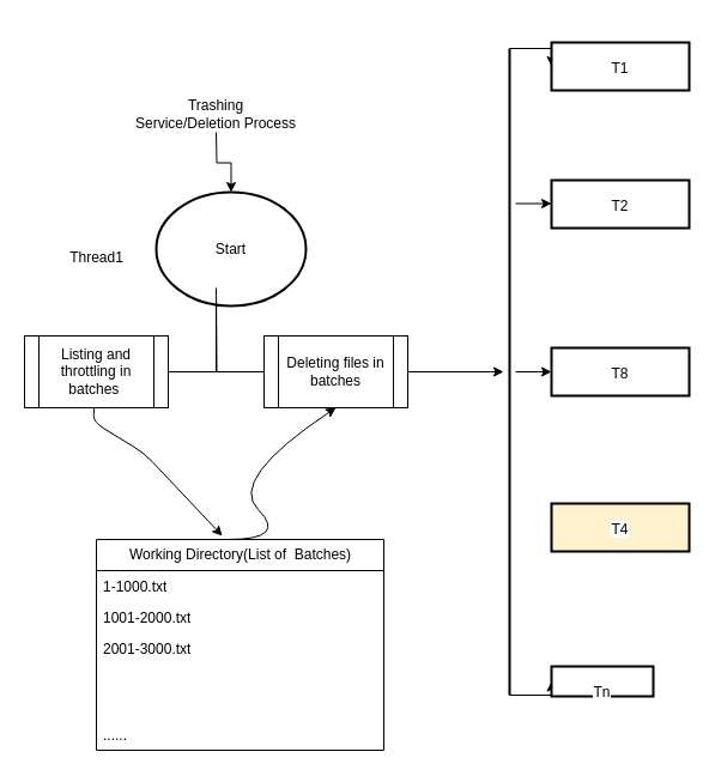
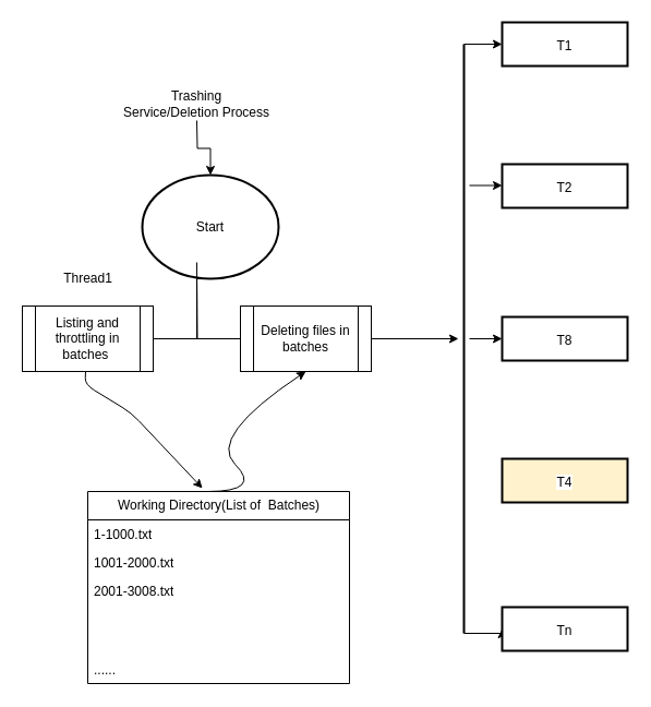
  <mxCell id="0" />
  <mxCell id="1" parent="0" />
  <mxCell id="2" value="" style="edgeStyle=orthogonalEdgeStyle;rounded=0;orthogonalLoop=1;jettySize=auto;html=1;" edge="1" parent="1" target="3"><mxGeometry relative="1" as="geometry"><mxPoint x="180" y="110" as="sourcePoint" /></mxGeometry></mxCell>
  <mxCell id="3" value="Start" style="strokeWidth=2;html=1;shape=mxgraph.flowchart.start_1;whiteSpace=wrap;" vertex="1" parent="1"><mxGeometry x="130" y="160" width="125" height="95" as="geometry" /></mxCell>
  <mxCell id="4" value="" style="edgeStyle=orthogonalEdgeStyle;sourcePerimeterSpacing=0;targetPerimeterSpacing=0;startArrow=none;endArrow=none;rounded=0;targetPortConstraint=eastwest;sourcePortConstraint=northsouth;curved=0;rounded=0;entryX=1;entryY=0.5;entryDx=0;entryDy=0;" edge="1" target="8" parent="1"><mxGeometry relative="1" as="geometry"><mxPoint x="180" y="240" as="sourcePoint" /><mxPoint x="170" y="310" as="targetPoint" /></mxGeometry></mxCell>
  <mxCell id="5" value="" style="edgeStyle=orthogonalEdgeStyle;sourcePerimeterSpacing=0;targetPerimeterSpacing=0;startArrow=none;endArrow=none;rounded=0;targetPortConstraint=eastwest;sourcePortConstraint=northsouth;curved=0;rounded=0;exitX=0.5;exitY=1;exitDx=0;exitDy=0;exitPerimeter=0;" edge="1" parent="1" source="3"><mxGeometry relative="1" as="geometry"><mxPoint x="180" y="240" as="sourcePoint" /><mxPoint x="220" y="310" as="targetPoint" /><Array as="points"><mxPoint x="180" y="310" /></Array></mxGeometry></mxCell>
  <mxCell id="6" value="" style="edgeStyle=orthogonalEdgeStyle;rounded=0;orthogonalLoop=1;jettySize=auto;html=1;" edge="1" parent="1" source="7" target="21"><mxGeometry relative="1" as="geometry" /></mxCell>
  <mxCell id="7" value="Deleting files in batches" style="shape=process;whiteSpace=wrap;html=1;backgroundOutline=1;" vertex="1" parent="1"><mxGeometry x="220" y="280" width="120" height="60" as="geometry" /></mxCell>
  <mxCell id="8" value="Listing and throttling in batches&amp;nbsp;" style="shape=process;whiteSpace=wrap;html=1;backgroundOutline=1;" vertex="1" parent="1"><mxGeometry x="20" y="280" width="120" height="60" as="geometry" /></mxCell>
  <mxCell id="9" value="Working Directory(List of&amp;nbsp; Batches)" style="swimlane;fontStyle=0;childLayout=stackLayout;horizontal=1;startSize=26;fillColor=none;horizontalStack=0;resizeParent=1;resizeParentMax=0;resizeLast=0;collapsible=1;marginBottom=0;html=1;" vertex="1" parent="1"><mxGeometry x="80" y="450" width="240" height="176" as="geometry" /></mxCell>
  <mxCell id="10" value="1-1000.txt" style="text;strokeColor=none;fillColor=none;align=left;verticalAlign=top;spacingLeft=4;spacingRight=4;overflow=hidden;rotatable=0;points=[[0,0.5],[1,0.5]];portConstraint=eastwest;whiteSpace=wrap;html=1;" vertex="1" parent="9"><mxGeometry y="26" width="240" height="26" as="geometry" /></mxCell>
  <mxCell id="11" value="1001-2000.txt" style="text;strokeColor=none;fillColor=none;align=left;verticalAlign=top;spacingLeft=4;spacingRight=4;overflow=hidden;rotatable=0;points=[[0,0.5],[1,0.5]];portConstraint=eastwest;whiteSpace=wrap;html=1;" vertex="1" parent="9"><mxGeometry y="52" width="240" height="26" as="geometry" /></mxCell>
- <mxCell id="12" value="2001-3000.txt" style="text;strokeColor=none;fillColor=none;align=left;verticalAlign=top;spacingLeft=4;spacingRight=4;overflow=hidden;rotatable=0;points=[[0,0.5],[1,0.5]];portConstraint=eastwest;whiteSpace=wrap;html=1;" vertex="1" parent="9"><mxGeometry y="78" width="240" height="72" as="geometry" /></mxCell>
+ <mxCell id="12" value="2001-3008.txt" style="text;strokeColor=none;fillColor=none;align=left;verticalAlign=top;spacingLeft=4;spacingRight=4;overflow=hidden;rotatable=0;points=[[0,0.5],[1,0.5]];portConstraint=eastwest;whiteSpace=wrap;html=1;" vertex="1" parent="9"><mxGeometry y="78" width="240" height="72" as="geometry" /></mxCell>
  <mxCell id="13" value="......" style="text;strokeColor=none;fillColor=none;align=left;verticalAlign=top;spacingLeft=4;spacingRight=4;overflow=hidden;rotatable=0;points=[[0,0.5],[1,0.5]];portConstraint=eastwest;whiteSpace=wrap;html=1;" vertex="1" parent="9"><mxGeometry y="150" width="240" height="26" as="geometry" /></mxCell>
- <mxCell id="14" value="Thread1" style="text;html=1;align=center;verticalAlign=middle;resizable=0;points=[];autosize=1;strokeColor=none;fillColor=none;" vertex="1" parent="1"><mxGeometry x="45" y="200" width="70" height="30" as="geometry" /></mxCell>
+ <mxCell id="14" value="Thread1" style="text;html=1;align=center;verticalAlign=middle;resizable=0;points=[];autosize=1;strokeColor=none;fillColor=none;" vertex="1" parent="1"><mxGeometry x="45" y="240" width="70" height="30" as="geometry" /></mxCell>
  <mxCell id="15" value="" style="html=1;rounded=1;curved=0;sourcePerimeterSpacing=0;targetPerimeterSpacing=0;startSize=6;endSize=6;noEdgeStyle=1;orthogonal=1;entryX=0.438;entryY=-0.017;entryDx=0;entryDy=0;entryPerimeter=0;" edge="1" parent="1" target="9"><mxGeometry relative="1" as="geometry"><mxPoint x="78" y="340" as="sourcePoint" /><mxPoint x="120" y="392" as="targetPoint" /><Array as="points"><mxPoint x="77.5" y="352" /><mxPoint x="120" y="378" /></Array></mxGeometry></mxCell>
  <mxCell id="16" value="" style="curved=1;endArrow=classic;html=1;rounded=0;entryX=0.5;entryY=1;entryDx=0;entryDy=0;" edge="1" parent="1" target="7"><mxGeometry width="50" height="50" relative="1" as="geometry"><mxPoint x="190" y="450" as="sourcePoint" /><mxPoint x="240" y="400" as="targetPoint" /><Array as="points"><mxPoint x="240" y="450" /><mxPoint x="190" y="400" /></Array></mxGeometry></mxCell>
  <mxCell id="17" value="Trashing&lt;br style=&quot;text-align: left;&quot;&gt;&lt;span style=&quot;text-align: left;&quot;&gt;Service/Deletion Process&lt;/span&gt;" style="text;html=1;strokeColor=none;fillColor=none;align=center;verticalAlign=middle;whiteSpace=wrap;rounded=0;" vertex="1" parent="1"><mxGeometry x="110" y="70" width="140" height="50" as="geometry" /></mxCell>
  <mxCell id="18" value="" style="edgeStyle=orthogonalEdgeStyle;rounded=0;orthogonalLoop=1;jettySize=auto;html=1;" edge="1" parent="1" source="21" target="22"><mxGeometry relative="1" as="geometry" /></mxCell>
  <mxCell id="19" style="edgeStyle=orthogonalEdgeStyle;rounded=0;orthogonalLoop=1;jettySize=auto;html=1;exitX=0;exitY=0.5;exitDx=0;exitDy=0;exitPerimeter=0;entryX=0;entryY=0.5;entryDx=0;entryDy=0;" edge="1" parent="1" source="21" target="24"><mxGeometry relative="1" as="geometry" /></mxCell>
  <mxCell id="20" style="edgeStyle=orthogonalEdgeStyle;rounded=0;orthogonalLoop=1;jettySize=auto;html=1;exitX=1;exitY=0.5;exitDx=0;exitDy=0;exitPerimeter=0;entryX=0;entryY=0.5;entryDx=0;entryDy=0;" edge="1" parent="1" source="21" target="26"><mxGeometry relative="1" as="geometry" /></mxCell>
  <mxCell id="21" value="" style="line;strokeWidth=2;direction=south;html=1;" vertex="1" parent="1"><mxGeometry x="420" y="40" width="10" height="540" as="geometry" /></mxCell>
  <mxCell id="22" value="T8" style="whiteSpace=wrap;html=1;verticalAlign=top;strokeWidth=2;labelBackgroundColor=default;spacingTop=8;" vertex="1" parent="1"><mxGeometry x="460" y="290" width="115" height="40" as="geometry" /></mxCell>
  <mxCell id="23" value="T2" style="whiteSpace=wrap;html=1;verticalAlign=top;strokeWidth=2;labelBackgroundColor=default;spacingTop=8;" vertex="1" parent="1"><mxGeometry x="460" y="150" width="115" height="40" as="geometry" /></mxCell>
- <mxCell id="24" value="T1" style="whiteSpace=wrap;html=1;verticalAlign=top;strokeWidth=2;labelBackgroundColor=default;spacingTop=8;" vertex="1" parent="1"><mxGeometry x="460" y="35" width="115" height="40" as="geometry" /></mxCell>
+ <mxCell id="24" value="T1" style="whiteSpace=wrap;html=1;verticalAlign=top;strokeWidth=2;labelBackgroundColor=default;spacingTop=8;" vertex="1" parent="1"><mxGeometry x="460" y="20" width="115" height="40" as="geometry" /></mxCell>
  <mxCell id="25" value="" style="edgeStyle=orthogonalEdgeStyle;rounded=0;orthogonalLoop=1;jettySize=auto;html=1;" edge="1" parent="1"><mxGeometry relative="1" as="geometry"><mxPoint x="430" y="169.5" as="sourcePoint" /><mxPoint x="460" y="169.5" as="targetPoint" /></mxGeometry></mxCell>
- <mxCell id="26" value="Tn" style="whiteSpace=wrap;html=1;verticalAlign=top;strokeWidth=2;labelBackgroundColor=default;spacingTop=8;" vertex="1" parent="1"><mxGeometry x="460" y="556" width="85" height="25" as="geometry" /></mxCell>
+ <mxCell id="26" value="Tn" style="whiteSpace=wrap;html=1;verticalAlign=top;strokeWidth=2;labelBackgroundColor=default;spacingTop=8;" vertex="1" parent="1"><mxGeometry x="460" y="556" width="115" height="40" as="geometry" /></mxCell>
  <mxCell id="27" value="T4" style="whiteSpace=wrap;html=1;verticalAlign=top;strokeWidth=2;labelBackgroundColor=default;spacingTop=8;fillColor=#fff2cc;" vertex="1" parent="1"><mxGeometry x="460" y="420" width="115" height="40" as="geometry" /></mxCell>
